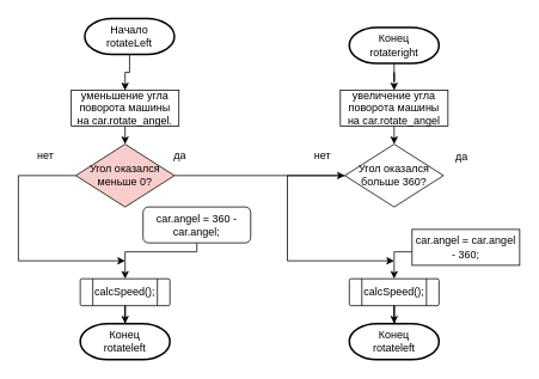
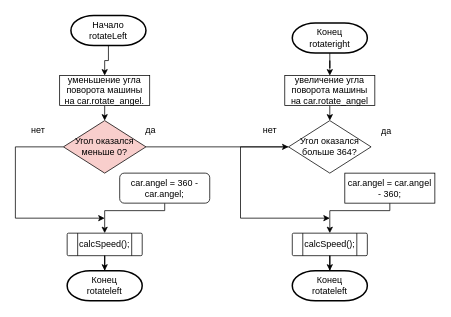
  <mxCell id="0" />
  <mxCell id="1" parent="0" />
  <mxCell id="2" style="edgeStyle=orthogonalEdgeStyle;rounded=0;orthogonalLoop=1;jettySize=auto;html=1;entryX=0.5;entryY=0;entryDx=0;entryDy=0;" edge="1" parent="1" source="3" target="7"><mxGeometry relative="1" as="geometry" /></mxCell>
  <mxCell id="3" value="Начало&lt;br&gt;rotateLeft" style="strokeWidth=2;html=1;shape=mxgraph.flowchart.terminator;whiteSpace=wrap;" vertex="1" parent="1"><mxGeometry x="94" y="20" width="100" height="40" as="geometry" /></mxCell>
  <mxCell id="4" value="Конец&lt;br&gt;rotateleft" style="strokeWidth=2;html=1;shape=mxgraph.flowchart.terminator;whiteSpace=wrap;" vertex="1" parent="1"><mxGeometry x="89" y="360" width="100" height="40" as="geometry" /></mxCell>
  <mxCell id="5" style="edgeStyle=orthogonalEdgeStyle;rounded=0;orthogonalLoop=1;jettySize=auto;html=1;exitX=0.5;exitY=1;exitDx=0;exitDy=0;" edge="1" parent="1"><mxGeometry relative="1" as="geometry"><mxPoint x="139" y="110" as="sourcePoint" /><mxPoint x="139" y="110" as="targetPoint" /></mxGeometry></mxCell>
  <mxCell id="6" style="edgeStyle=orthogonalEdgeStyle;rounded=0;orthogonalLoop=1;jettySize=auto;html=1;exitX=0.5;exitY=1;exitDx=0;exitDy=0;entryX=0.5;entryY=0;entryDx=0;entryDy=0;" edge="1" parent="1" source="7" target="10"><mxGeometry relative="1" as="geometry" /></mxCell>
  <mxCell id="7" value="уменьшение угла поворота машины&lt;br&gt;на car.rotate_angel." style="rounded=0;whiteSpace=wrap;html=1;" vertex="1" parent="1"><mxGeometry x="79" y="100" width="120" height="40" as="geometry" /></mxCell>
  <mxCell id="8" style="edgeStyle=orthogonalEdgeStyle;rounded=0;orthogonalLoop=1;jettySize=auto;html=1;exitX=1;exitY=0.5;exitDx=0;exitDy=0;" edge="1" parent="1" source="10" target="22"><mxGeometry relative="1" as="geometry" /></mxCell>
  <mxCell id="9" style="edgeStyle=orthogonalEdgeStyle;rounded=0;orthogonalLoop=1;jettySize=auto;html=1;" edge="1" parent="1" source="10"><mxGeometry relative="1" as="geometry"><mxPoint x="139" y="290" as="targetPoint" /><Array as="points"><mxPoint x="20" y="195" /></Array></mxGeometry></mxCell>
  <mxCell id="10" value="Угол оказался меньше 0?" style="rhombus;whiteSpace=wrap;html=1;fillColor=#f8cecc;" vertex="1" parent="1"><mxGeometry x="84" y="160" width="110" height="70" as="geometry" /></mxCell>
  <mxCell id="11" style="edgeStyle=orthogonalEdgeStyle;rounded=0;orthogonalLoop=1;jettySize=auto;html=1;entryX=0.5;entryY=0;entryDx=0;entryDy=0;" edge="1" parent="1" source="12" target="13"><mxGeometry relative="1" as="geometry"><Array as="points"><mxPoint x="219" y="280" /><mxPoint x="139" y="280" /></Array></mxGeometry></mxCell>
  <mxCell id="12" value="car.angel = 360 - car.angel;" style="whiteSpace=wrap;html=1;rounded=1;" vertex="1" parent="1"><mxGeometry x="159" y="230" width="120" height="40" as="geometry" /></mxCell>
  <mxCell id="13" value="calcSpeed();" style="verticalLabelPosition=middle;verticalAlign=middle;html=1;shape=process;whiteSpace=wrap;rounded=1;size=0.14;arcSize=6;labelPosition=center;align=center;" vertex="1" parent="1"><mxGeometry x="89" y="310" width="100" height="30" as="geometry" /></mxCell>
  <mxCell id="14" style="edgeStyle=orthogonalEdgeStyle;rounded=0;orthogonalLoop=1;jettySize=auto;html=1;entryX=0.5;entryY=0;entryDx=0;entryDy=0;entryPerimeter=0;" edge="1" parent="1" source="13" target="4"><mxGeometry relative="1" as="geometry" /></mxCell>
  <mxCell id="15" style="edgeStyle=orthogonalEdgeStyle;rounded=0;orthogonalLoop=1;jettySize=auto;html=1;entryX=0.5;entryY=0;entryDx=0;entryDy=0;" edge="1" parent="1" source="16" target="20"><mxGeometry relative="1" as="geometry" /></mxCell>
  <mxCell id="16" value="Конец&lt;br&gt;rotateright" style="strokeWidth=2;html=1;shape=mxgraph.flowchart.terminator;whiteSpace=wrap;" vertex="1" parent="1"><mxGeometry x="389" y="30" width="100" height="40" as="geometry" /></mxCell>
  <mxCell id="17" value="Конец&lt;br&gt;rotateleft" style="strokeWidth=2;html=1;shape=mxgraph.flowchart.terminator;whiteSpace=wrap;" vertex="1" parent="1"><mxGeometry x="389" y="360" width="100" height="40" as="geometry" /></mxCell>
  <mxCell id="18" style="edgeStyle=orthogonalEdgeStyle;rounded=0;orthogonalLoop=1;jettySize=auto;html=1;exitX=0.5;exitY=1;exitDx=0;exitDy=0;" edge="1" parent="1"><mxGeometry relative="1" as="geometry"><mxPoint x="439" y="110" as="sourcePoint" /><mxPoint x="439" y="110" as="targetPoint" /></mxGeometry></mxCell>
  <mxCell id="19" style="edgeStyle=orthogonalEdgeStyle;rounded=0;orthogonalLoop=1;jettySize=auto;html=1;exitX=0.5;exitY=1;exitDx=0;exitDy=0;entryX=0.5;entryY=0;entryDx=0;entryDy=0;" edge="1" parent="1" source="20" target="22"><mxGeometry relative="1" as="geometry" /></mxCell>
  <mxCell id="20" value="увеличение угла поворота машины&lt;br&gt;на car.rotate_angel" style="rounded=0;whiteSpace=wrap;html=1;" vertex="1" parent="1"><mxGeometry x="379" y="100" width="120" height="40" as="geometry" /></mxCell>
  <mxCell id="21" style="edgeStyle=orthogonalEdgeStyle;rounded=0;orthogonalLoop=1;jettySize=auto;html=1;" edge="1" parent="1" source="22"><mxGeometry relative="1" as="geometry"><mxPoint x="439" y="290" as="targetPoint" /><Array as="points"><mxPoint x="320" y="195" /></Array></mxGeometry></mxCell>
- <mxCell id="22" value="Угол оказался больше 360?" style="rhombus;whiteSpace=wrap;html=1;" vertex="1" parent="1"><mxGeometry x="384" y="160" width="110" height="70" as="geometry" /></mxCell>
+ <mxCell id="22" value="Угол оказался больше 364?" style="rhombus;whiteSpace=wrap;html=1;" vertex="1" parent="1"><mxGeometry x="384" y="160" width="110" height="70" as="geometry" /></mxCell>
  <mxCell id="23" style="edgeStyle=orthogonalEdgeStyle;rounded=0;orthogonalLoop=1;jettySize=auto;html=1;entryX=0.5;entryY=0;entryDx=0;entryDy=0;" edge="1" parent="1" source="24" target="25"><mxGeometry relative="1" as="geometry"><Array as="points"><mxPoint x="519" y="280" /><mxPoint x="439" y="280" /></Array></mxGeometry></mxCell>
- <mxCell id="24" value="car.angel = car.angel - 360;" style="rounded=0;whiteSpace=wrap;html=1;" vertex="1" parent="1"><mxGeometry x="459" y="255" width="120" height="40" as="geometry" /></mxCell>
+ <mxCell id="24" value="car.angel = car.angel - 360;" style="rounded=0;whiteSpace=wrap;html=1;" vertex="1" parent="1"><mxGeometry x="459" y="230" width="120" height="40" as="geometry" /></mxCell>
  <mxCell id="25" value="calcSpeed();" style="verticalLabelPosition=middle;verticalAlign=middle;html=1;shape=process;whiteSpace=wrap;rounded=1;size=0.14;arcSize=6;labelPosition=center;align=center;" vertex="1" parent="1"><mxGeometry x="389" y="310" width="100" height="30" as="geometry" /></mxCell>
  <mxCell id="26" style="edgeStyle=orthogonalEdgeStyle;rounded=0;orthogonalLoop=1;jettySize=auto;html=1;entryX=0.5;entryY=0;entryDx=0;entryDy=0;entryPerimeter=0;" edge="1" parent="1" source="25" target="17"><mxGeometry relative="1" as="geometry" /></mxCell>
  <mxCell id="27" value="да" style="text;html=1;align=center;verticalAlign=middle;resizable=0;points=[];autosize=1;strokeColor=none;fillColor=none;" vertex="1" parent="1"><mxGeometry x="180" y="158" width="40" height="30" as="geometry" /></mxCell>
  <mxCell id="28" value="нет" style="text;html=1;align=center;verticalAlign=middle;resizable=0;points=[];autosize=1;strokeColor=none;fillColor=none;" vertex="1" parent="1"><mxGeometry x="30" y="158" width="40" height="30" as="geometry" /></mxCell>
  <mxCell id="29" value="да" style="text;html=1;align=center;verticalAlign=middle;resizable=0;points=[];autosize=1;strokeColor=none;fillColor=none;" vertex="1" parent="1"><mxGeometry x="494" y="160" width="40" height="30" as="geometry" /></mxCell>
  <mxCell id="30" value="нет" style="text;html=1;align=center;verticalAlign=middle;resizable=0;points=[];autosize=1;strokeColor=none;fillColor=none;" vertex="1" parent="1"><mxGeometry x="339" y="158" width="40" height="30" as="geometry" /></mxCell>
